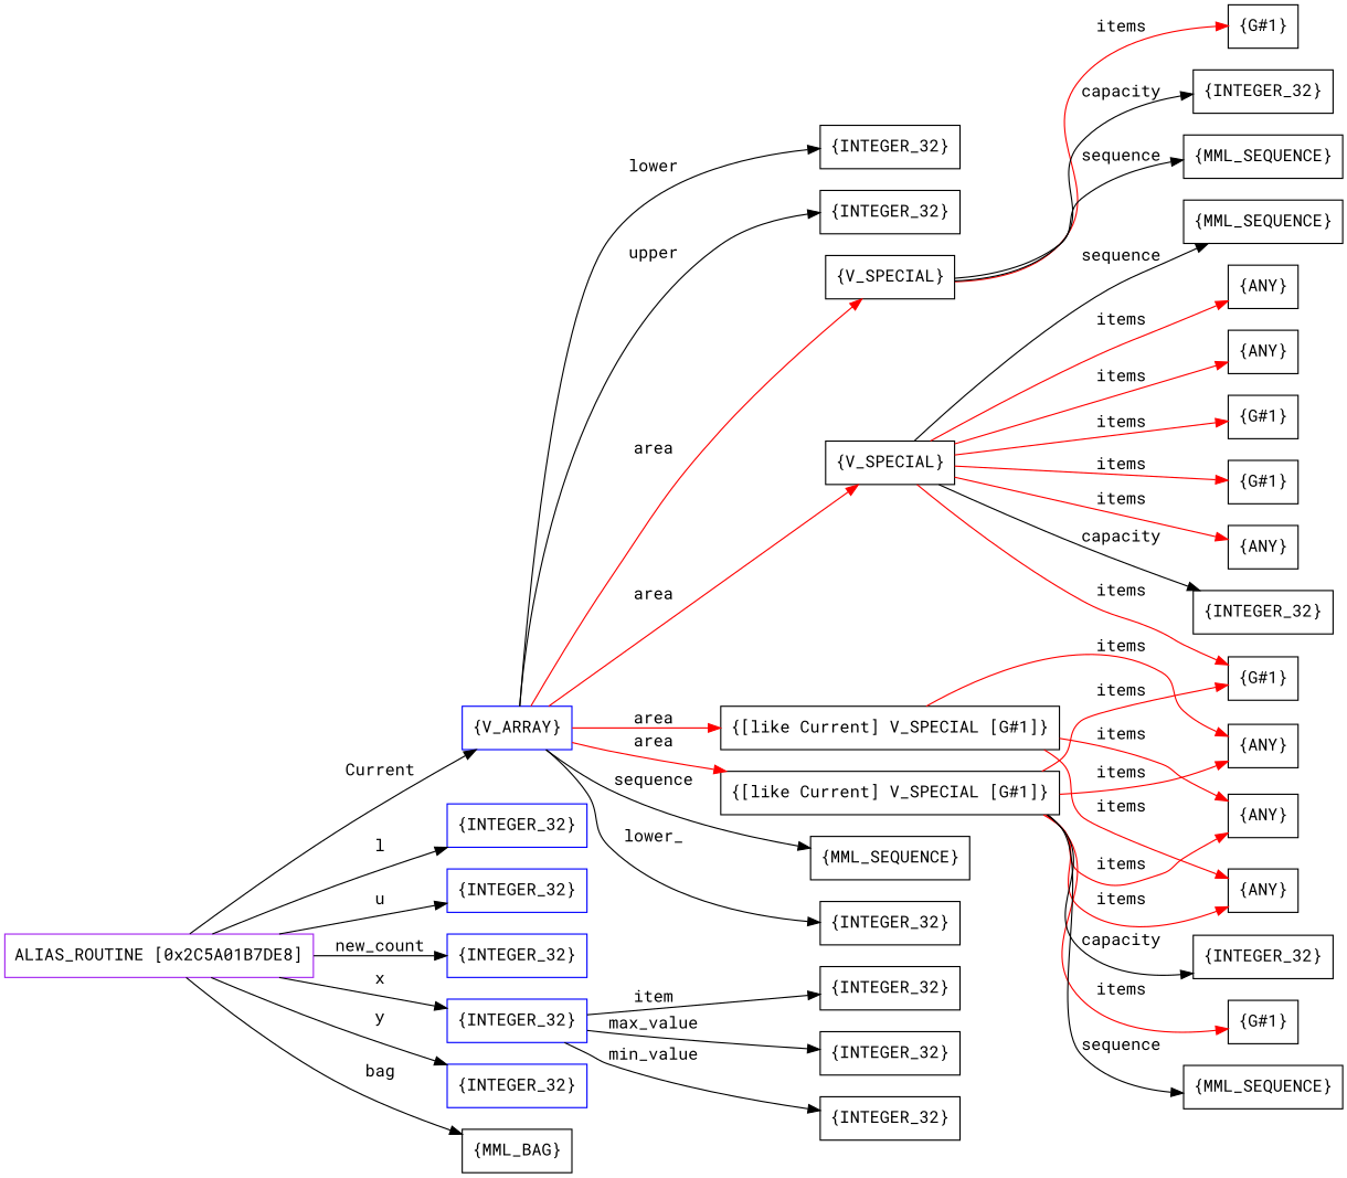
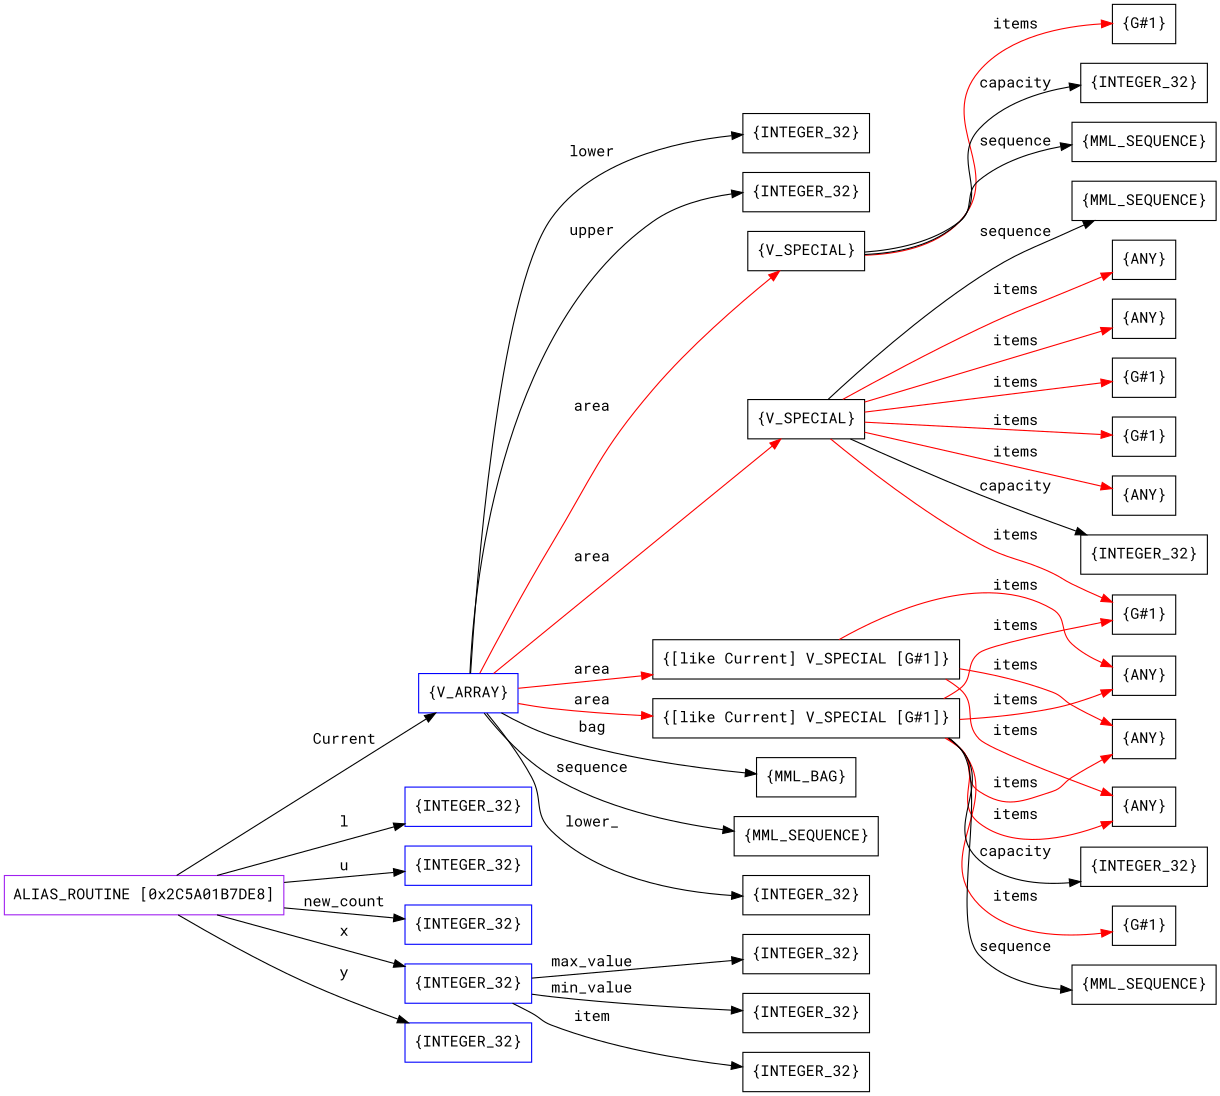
  digraph {
    fontname="Roboto Mono"
    rankdir=LR
    node [fontname="Roboto Mono" shape=box]
    edge [fontname="Roboto Mono"]
    n1 [color=purple label=<ALIAS_ROUTINE [0x2C5A01B7DE8]>]
    n2 [color=blue label=<{V_ARRAY}>]
    n3 [color=blue label=<{INTEGER_32}>]
    n4 [color=blue label=<{INTEGER_32}>]
    n5 [color=blue label=<{INTEGER_32}>]
    n6 [color=blue label=<{INTEGER_32}>]
    n7 [color=blue label=<{INTEGER_32}>]
    n8 [label=<{MML_BAG}>]
    n9 [label=<{MML_SEQUENCE}>]
    n10 [label=<{INTEGER_32}>]
    n11 [label=<{INTEGER_32}>]
    n12 [label=<{INTEGER_32}>]
    n13 [label=<{V_SPECIAL}>]
    n14 [label=<{V_SPECIAL}>]
    n15 [label=<{[like Current] V_SPECIAL [G#1]}>]
    n16 [label=<{[like Current] V_SPECIAL [G#1]}>]
    n17 [label=<{INTEGER_32}>]
    n18 [label=<{INTEGER_32}>]
    n19 [label=<{INTEGER_32}>]
    n20 [label=<{G#1}>]
    n21 [label=<{G#1}>]
    n22 [label=<{G#1}>]
    n23 [label=<{ANY}>]
    n24 [label=<{ANY}>]
    n25 [label=<{ANY}>]
    n26 [label=<{INTEGER_32}>]
    n27 [label=<{MML_SEQUENCE}>]
    n28 [label=<{G#1}>]
    n29 [label=<{INTEGER_32}>]
    n30 [label=<{MML_SEQUENCE}>]
    n31 [label=<{G#1}>]
    n32 [label=<{ANY}>]
    n33 [label=<{ANY}>]
    n34 [label=<{ANY}>]
    n35 [label=<{INTEGER_32}>]
    n36 [label=<{MML_SEQUENCE}>]
    n1 -> n2 [color=black label=<Current>]
    n1 -> n3 [label=<l>]
    n1 -> n4 [label=<u>]
    n1 -> n5 [label=<new_count>]
    n1 -> n6 [label=<x>]
    n1 -> n7 [label=<y>]
-   n1 -> n8 [label=<bag>]
+   n2 -> n8 [label=<bag>]
    n2 -> n9 [label=<sequence>]
    n2 -> n10 [label=<lower_>]
    n2 -> n11 [label=<lower>]
    n2 -> n12 [label=<upper>]
    n2 -> n13 [color=red label=<area>]
    n2 -> n14 [color=red label=<area>]
    n2 -> n15 [color=red label=<area>]
    n2 -> n16 [color=red label=<area>]
    n6 -> n17 [label=<max_value>]
    n6 -> n18 [label=<min_value>]
    n6 -> n19 [label=<item>]
    n13 -> n20 [color=red label=<items>]
    n13 -> n21 [color=red label=<items>]
    n13 -> n22 [color=red label=<items>]
    n13 -> n23 [color=red label=<items>]
    n13 -> n24 [color=red label=<items>]
    n13 -> n25 [color=red label=<items>]
    n13 -> n26 [label=<capacity>]
    n13 -> n27 [label=<sequence>]
    n14 -> n28 [color=red label=<items>]
    n14 -> n29 [label=<capacity>]
    n14 -> n30 [label=<sequence>]
    n15 -> n22 [color=red label=<items>]
    n15 -> n31 [color=red label=<items>]
    n15 -> n32 [color=red label=<items>]
    n15 -> n33 [color=red label=<items>]
    n15 -> n34 [color=red label=<items>]
    n15 -> n35 [label=<capacity>]
    n15 -> n36 [label=<sequence>]
    n16 -> n32 [color=red label=<items>]
    n16 -> n33 [color=red label=<items>]
    n16 -> n34 [color=red label=<items>]
  }
